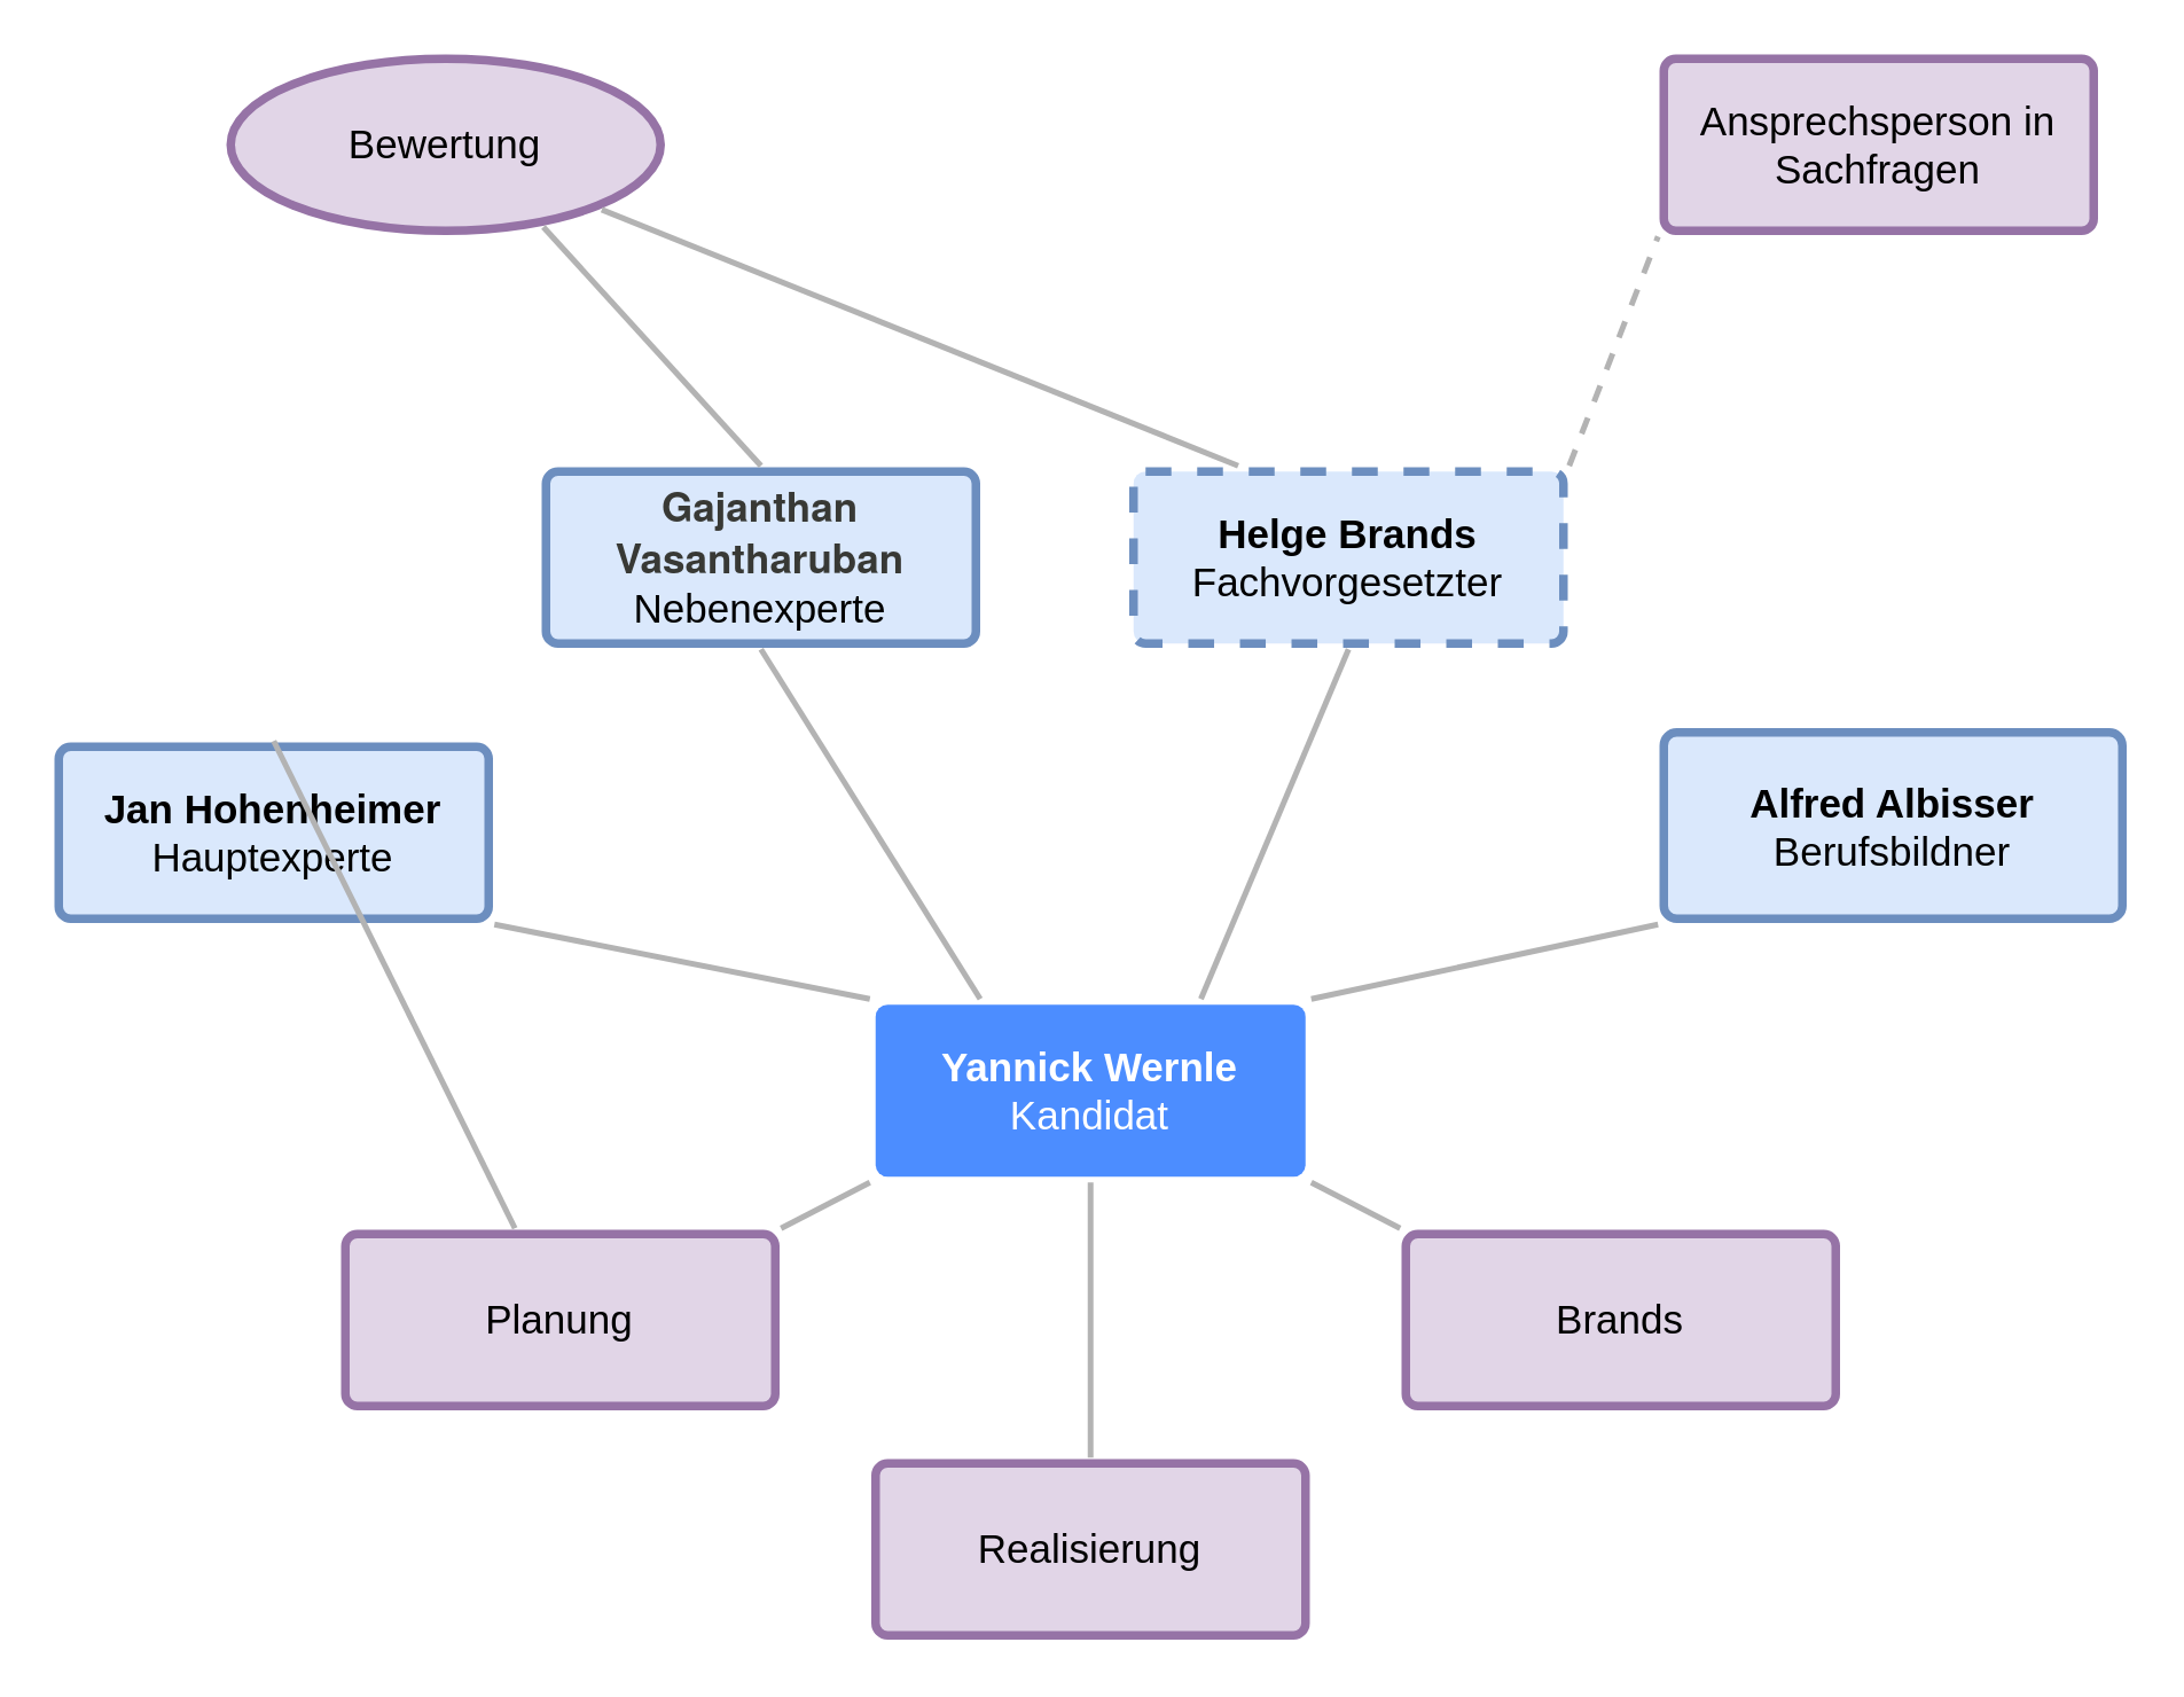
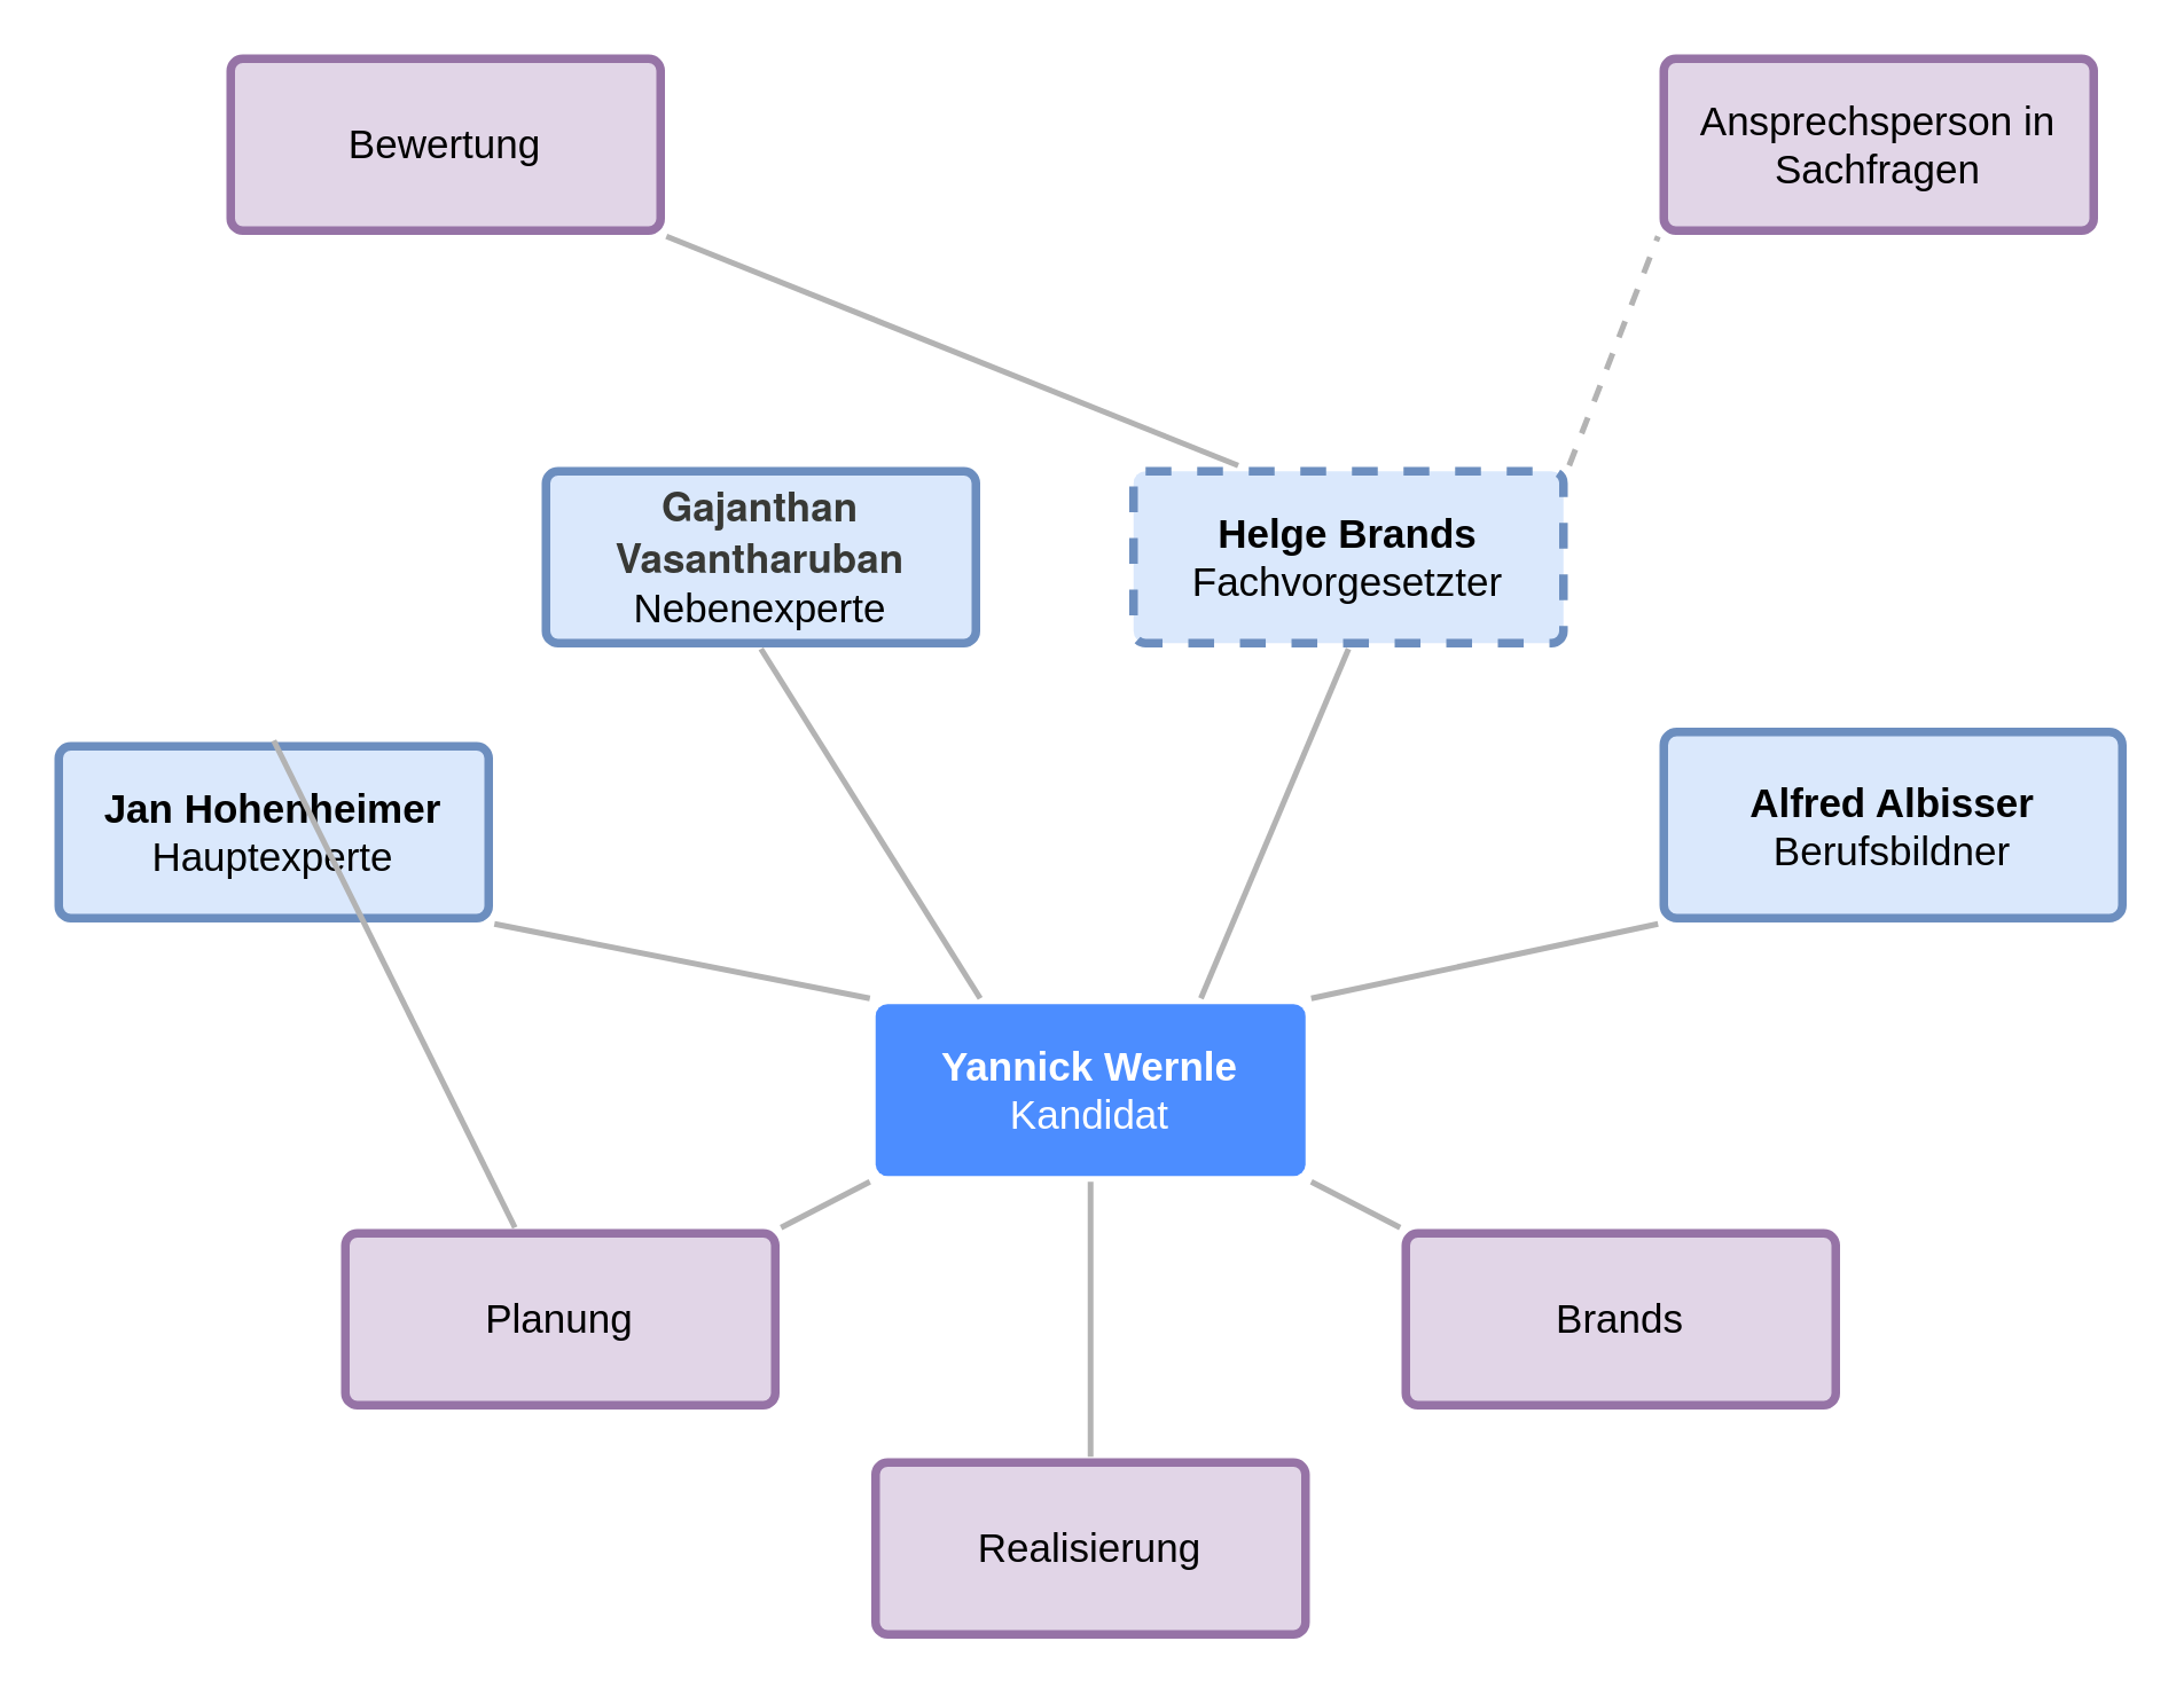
  <mxCell id="0" />
  <mxCell id="1" parent="0" />
  <mxCell id="2" value="" style="edgeStyle=none;rounded=0;jumpStyle=none;html=1;shadow=0;labelBackgroundColor=none;startArrow=none;startFill=0;endArrow=none;endFill=0;jettySize=auto;orthogonalLoop=1;strokeWidth=2;fontFamily=Helvetica;fontSize=14;fontColor=#FFFFFF;spacing=5;exitX=0;exitY=1;exitDx=0;exitDy=0;entryX=1;entryY=0;entryDx=0;entryDy=0;fillColor=#eeeeee;strokeColor=#B3B3B3;" parent="1" source="5" target="8" edge="1"><mxGeometry relative="1" as="geometry" /></mxCell>
  <mxCell id="3" value="" style="edgeStyle=none;rounded=0;jumpStyle=none;html=1;shadow=0;labelBackgroundColor=none;startArrow=none;startFill=0;endArrow=none;endFill=0;jettySize=auto;orthogonalLoop=1;strokeWidth=2;fontFamily=Helvetica;fontSize=14;fontColor=#FFFFFF;spacing=5;exitX=0.5;exitY=1;exitDx=0;exitDy=0;entryX=0.5;entryY=0;entryDx=0;entryDy=0;fillColor=#eeeeee;strokeColor=#B3B3B3;" parent="1" source="5" target="7" edge="1"><mxGeometry relative="1" as="geometry" /></mxCell>
  <mxCell id="4" value="" style="edgeStyle=none;rounded=0;jumpStyle=none;html=1;shadow=0;labelBackgroundColor=none;startArrow=none;startFill=0;endArrow=none;endFill=0;jettySize=auto;orthogonalLoop=1;strokeWidth=2;fontFamily=Helvetica;fontSize=14;fontColor=#FFFFFF;spacing=5;exitX=1;exitY=1;exitDx=0;exitDy=0;entryX=0;entryY=0;entryDx=0;entryDy=0;fillColor=#eeeeee;strokeColor=#B3B3B3;" parent="1" source="5" target="6" edge="1"><mxGeometry relative="1" as="geometry" /></mxCell>
  <mxCell id="5" value="Yannick Wernle&lt;div&gt;&lt;span style=&quot;font-weight: normal;&quot;&gt;Kandidat&lt;/span&gt;&lt;/div&gt;" style="rounded=1;whiteSpace=wrap;html=1;shadow=0;labelBackgroundColor=none;strokeColor=none;strokeWidth=3;fillColor=#4C8DFF;fontFamily=Helvetica;fontSize=14;fontColor=#FFFFFF;align=center;spacing=5;fontStyle=1;arcSize=7;perimeterSpacing=2;" parent="1" vertex="1"><mxGeometry x="305" y="350" width="150" height="60" as="geometry" /></mxCell>
  <mxCell id="6" value="Brands" style="rounded=1;whiteSpace=wrap;html=1;shadow=0;labelBackgroundColor=none;strokeColor=#9673a6;strokeWidth=3;fillColor=#e1d5e7;fontFamily=Helvetica;fontSize=14;align=center;spacing=5;arcSize=7;perimeterSpacing=2;" parent="1" vertex="1"><mxGeometry x="490" y="430" width="150" height="60" as="geometry" /></mxCell>
  <mxCell id="7" value="Realisierung" style="rounded=1;whiteSpace=wrap;html=1;shadow=0;labelBackgroundColor=none;strokeColor=#9673a6;strokeWidth=3;fillColor=#e1d5e7;fontFamily=Helvetica;fontSize=14;align=center;spacing=5;arcSize=7;perimeterSpacing=2;" parent="1" vertex="1"><mxGeometry x="305" y="510" width="150" height="60" as="geometry" /></mxCell>
  <mxCell id="8" value="Planung" style="rounded=1;whiteSpace=wrap;html=1;shadow=0;labelBackgroundColor=none;strokeColor=#9673a6;strokeWidth=3;fillColor=#e1d5e7;fontFamily=Helvetica;fontSize=14;align=center;spacing=5;arcSize=7;perimeterSpacing=2;" parent="1" vertex="1"><mxGeometry x="120" y="430" width="150" height="60" as="geometry" /></mxCell>
  <mxCell id="9" value="&lt;div&gt;&lt;b&gt;Alfred Albisser&lt;/b&gt;&lt;/div&gt;&lt;div&gt;Berufsbildner&lt;br&gt;&lt;/div&gt;" style="rounded=1;whiteSpace=wrap;html=1;shadow=0;labelBackgroundColor=none;strokeColor=#6c8ebf;strokeWidth=3;fillColor=#dae8fc;fontFamily=Helvetica;fontSize=14;align=center;spacing=5;arcSize=7;perimeterSpacing=2;" parent="1" vertex="1"><mxGeometry x="580" y="255" width="160" height="65" as="geometry" /></mxCell>
  <mxCell id="10" value="&lt;div&gt;&lt;span style=&quot;box-sizing: border-box; font-weight: 700; color: rgb(56, 57, 53); font-family: Montserrat, &amp;quot;Helvetica Neue&amp;quot;, Arial, sans-serif; text-align: start;&quot;&gt;Gajanthan Vasantharuban&lt;/span&gt;&lt;/div&gt;&lt;div&gt;Nebenexperte&lt;br&gt;&lt;/div&gt;" style="rounded=1;whiteSpace=wrap;html=1;shadow=0;labelBackgroundColor=none;strokeColor=#6c8ebf;strokeWidth=3;fillColor=#dae8fc;fontFamily=Helvetica;fontSize=14;align=center;spacing=5;arcSize=7;perimeterSpacing=2;" parent="1" vertex="1"><mxGeometry x="190" y="164" width="150" height="60" as="geometry" /></mxCell>
  <mxCell id="11" value="&lt;div&gt;&lt;b&gt;Jan Hohenheimer&lt;/b&gt;&lt;/div&gt;&lt;div&gt;Hauptexperte&lt;/div&gt;" style="rounded=1;whiteSpace=wrap;html=1;shadow=0;labelBackgroundColor=none;strokeColor=#6c8ebf;strokeWidth=3;fillColor=#dae8fc;fontFamily=Helvetica;fontSize=14;align=center;spacing=5;arcSize=7;perimeterSpacing=2;" parent="1" vertex="1"><mxGeometry x="20" y="260" width="150" height="60" as="geometry" /></mxCell>
  <mxCell id="12" value="" style="edgeStyle=none;rounded=0;jumpStyle=none;html=1;shadow=0;labelBackgroundColor=none;startArrow=none;startFill=0;endArrow=none;endFill=0;jettySize=auto;orthogonalLoop=1;strokeWidth=2;fontFamily=Helvetica;fontSize=14;fontColor=#FFFFFF;spacing=5;entryX=1;entryY=1;entryDx=0;entryDy=0;exitX=0;exitY=0;exitDx=0;exitDy=0;fillColor=#eeeeee;strokeColor=#B3B3B3;" parent="1" source="5" target="11" edge="1"><mxGeometry relative="1" as="geometry"><mxPoint x="290" y="370" as="sourcePoint" /><mxPoint x="255" y="344" as="targetPoint" /></mxGeometry></mxCell>
  <mxCell id="13" value="&lt;div&gt;&lt;b&gt;Helge Brands&lt;/b&gt;&lt;/div&gt;&lt;div&gt;Fachvorgesetzter&lt;br&gt;&lt;/div&gt;" style="rounded=1;whiteSpace=wrap;html=1;shadow=0;labelBackgroundColor=none;strokeColor=#6c8ebf;strokeWidth=3;fillColor=#dae8fc;fontFamily=Helvetica;fontSize=14;align=center;spacing=5;arcSize=7;perimeterSpacing=2;dashed=1;" parent="1" vertex="1"><mxGeometry x="395" y="164" width="150" height="60" as="geometry" /></mxCell>
  <mxCell id="14" value="" style="edgeStyle=none;rounded=0;jumpStyle=none;html=1;shadow=0;labelBackgroundColor=none;startArrow=none;startFill=0;endArrow=none;endFill=0;jettySize=auto;orthogonalLoop=1;strokeWidth=2;fontFamily=Helvetica;fontSize=14;fontColor=#FFFFFF;spacing=5;exitX=1;exitY=0;exitDx=0;exitDy=0;entryX=0;entryY=1;entryDx=0;entryDy=0;fillColor=#eeeeee;strokeColor=#B3B3B3;" parent="1" source="5" target="9" edge="1"><mxGeometry relative="1" as="geometry"><mxPoint x="460" y="380" as="sourcePoint" /><mxPoint x="630" y="350" as="targetPoint" /></mxGeometry></mxCell>
  <mxCell id="15" value="" style="edgeStyle=none;rounded=0;jumpStyle=none;html=1;shadow=0;labelBackgroundColor=none;startArrow=none;startFill=0;endArrow=none;endFill=0;jettySize=auto;orthogonalLoop=1;strokeWidth=2;fontFamily=Helvetica;fontSize=14;fontColor=#FFFFFF;spacing=5;entryX=0.5;entryY=1;entryDx=0;entryDy=0;exitX=0.75;exitY=0;exitDx=0;exitDy=0;fillColor=#eeeeee;strokeColor=#B3B3B3;" parent="1" source="5" target="13" edge="1"><mxGeometry relative="1" as="geometry"><mxPoint x="390" y="370.11" as="sourcePoint" /><mxPoint x="474.428" y="329.998" as="targetPoint" /></mxGeometry></mxCell>
  <mxCell id="16" value="" style="edgeStyle=none;rounded=0;jumpStyle=none;html=1;shadow=0;labelBackgroundColor=none;startArrow=none;startFill=0;endArrow=none;endFill=0;jettySize=auto;orthogonalLoop=1;strokeWidth=2;fontFamily=Helvetica;fontSize=14;fontColor=#FFFFFF;spacing=5;entryX=0.5;entryY=1;entryDx=0;entryDy=0;exitX=0.25;exitY=0;exitDx=0;exitDy=0;fillColor=#eeeeee;strokeColor=#B3B3B3;" parent="1" source="5" target="10" edge="1"><mxGeometry relative="1" as="geometry"><mxPoint x="380" y="360" as="sourcePoint" /><mxPoint x="300" y="330" as="targetPoint" /></mxGeometry></mxCell>
- <mxCell id="17" value="Bewertung" style="ellipse;whiteSpace=wrap;html=1;shadow=0;labelBackgroundColor=none;strokeColor=#9673a6;strokeWidth=3;fillColor=#e1d5e7;fontFamily=Helvetica;fontSize=14;align=center;spacing=5;arcSize=7;perimeterSpacing=2;" vertex="1" parent="1"><mxGeometry x="80" y="20" width="150" height="60" as="geometry" /></mxCell>
+ <mxCell id="17" value="Bewertung" style="rounded=1;whiteSpace=wrap;html=1;shadow=0;labelBackgroundColor=none;strokeColor=#9673a6;strokeWidth=3;fillColor=#e1d5e7;fontFamily=Helvetica;fontSize=14;align=center;spacing=5;arcSize=7;perimeterSpacing=2;" vertex="1" parent="1"><mxGeometry x="80" y="20" width="150" height="60" as="geometry" /></mxCell>
  <mxCell id="18" value="" style="edgeStyle=none;rounded=0;jumpStyle=none;html=1;shadow=0;labelBackgroundColor=none;startArrow=none;startFill=0;endArrow=none;endFill=0;jettySize=auto;orthogonalLoop=1;strokeWidth=2;fontFamily=Helvetica;fontSize=14;fontColor=#FFFFFF;spacing=5;exitX=0.5;exitY=0;exitDx=0;exitDy=0;fillColor=#eeeeee;strokeColor=#B3B3B3;" edge="1" parent="1" source="11" target="8"><mxGeometry relative="1" as="geometry"><mxPoint x="313" y="422" as="sourcePoint" /><mxPoint x="222" y="438" as="targetPoint" /></mxGeometry></mxCell>
- <mxCell id="19" value="" style="edgeStyle=none;rounded=0;jumpStyle=none;html=1;shadow=0;labelBackgroundColor=none;startArrow=none;startFill=0;endArrow=none;endFill=0;jettySize=auto;orthogonalLoop=1;strokeWidth=2;fontFamily=Helvetica;fontSize=14;fontColor=#FFFFFF;spacing=5;exitX=0.5;exitY=0;exitDx=0;exitDy=0;entryX=0.75;entryY=1;entryDx=0;entryDy=0;fillColor=#eeeeee;strokeColor=#B3B3B3;" edge="1" parent="1" source="10" target="17"><mxGeometry relative="1" as="geometry"><mxPoint x="68" y="268" as="sourcePoint" /><mxPoint x="14" y="192" as="targetPoint" /></mxGeometry></mxCell>
  <mxCell id="20" value="" style="edgeStyle=none;rounded=0;jumpStyle=none;html=1;shadow=0;labelBackgroundColor=none;startArrow=none;startFill=0;endArrow=none;endFill=0;jettySize=auto;orthogonalLoop=1;strokeWidth=2;fontFamily=Helvetica;fontSize=14;fontColor=#FFFFFF;spacing=5;exitX=0.25;exitY=0;exitDx=0;exitDy=0;entryX=1;entryY=1;entryDx=0;entryDy=0;fillColor=#eeeeee;strokeColor=#B3B3B3;" edge="1" parent="1" source="13" target="17"><mxGeometry relative="1" as="geometry"><mxPoint x="78" y="278" as="sourcePoint" /><mxPoint x="24" y="202" as="targetPoint" /></mxGeometry></mxCell>
  <mxCell id="21" value="Ansprechsperson in Sachfragen" style="rounded=1;whiteSpace=wrap;html=1;shadow=0;labelBackgroundColor=none;strokeColor=#9673a6;strokeWidth=3;fillColor=#e1d5e7;fontFamily=Helvetica;fontSize=14;align=center;spacing=5;arcSize=7;perimeterSpacing=2;" vertex="1" parent="1"><mxGeometry x="580" y="20" width="150" height="60" as="geometry" /></mxCell>
  <mxCell id="22" value="" style="edgeStyle=none;rounded=0;jumpStyle=none;html=1;shadow=0;labelBackgroundColor=none;startArrow=none;startFill=0;endArrow=none;endFill=0;jettySize=auto;orthogonalLoop=1;strokeWidth=2;fontFamily=Helvetica;fontSize=14;fontColor=#FFFFFF;spacing=5;exitX=1;exitY=0;exitDx=0;exitDy=0;entryX=0;entryY=1;entryDx=0;entryDy=0;fillColor=#eeeeee;strokeColor=#B3B3B3;dashed=1;" edge="1" parent="1" source="13" target="21"><mxGeometry relative="1" as="geometry"><mxPoint x="442" y="172" as="sourcePoint" /><mxPoint x="242" y="62" as="targetPoint" /></mxGeometry></mxCell>
